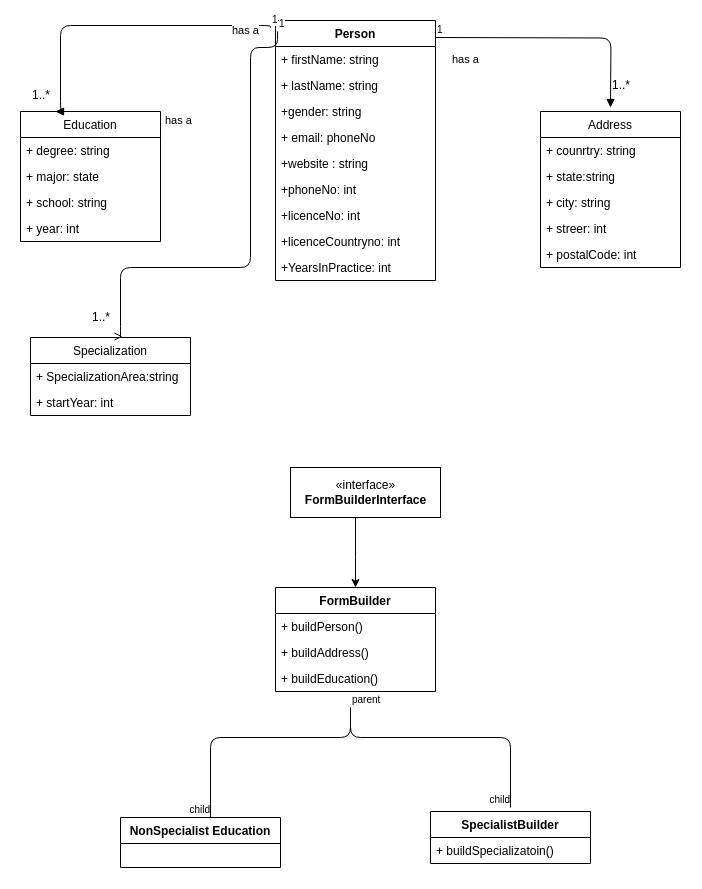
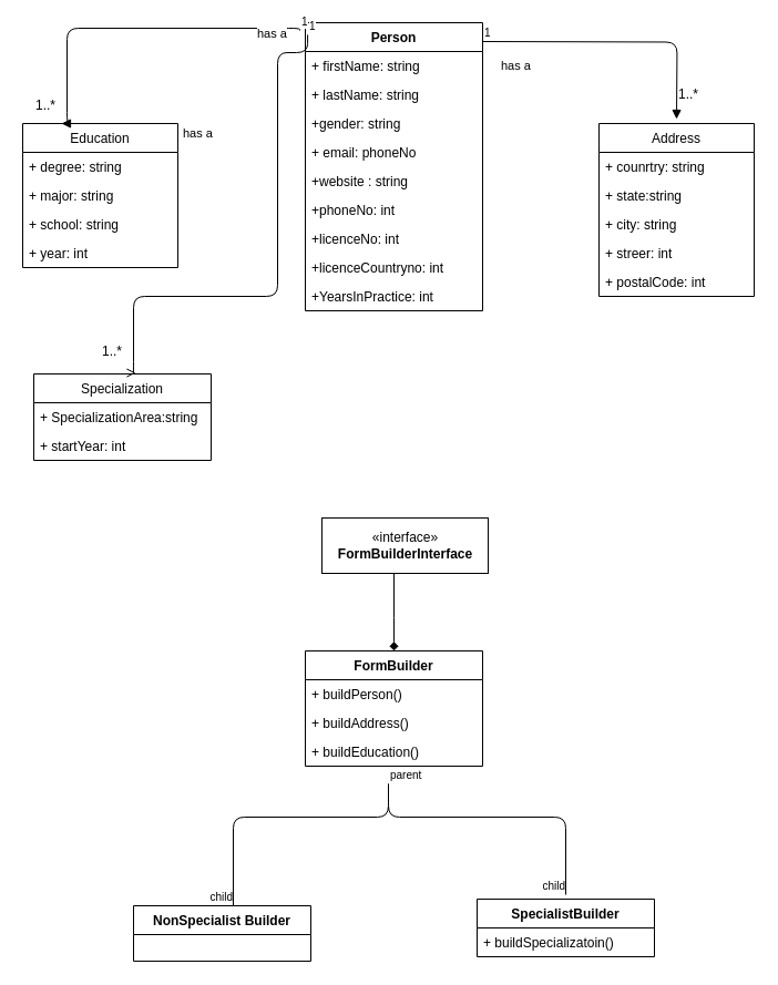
  <mxCell id="0" />
  <mxCell id="1" parent="0" />
  <mxCell id="2" value="Person" style="swimlane;fontStyle=1;align=center;verticalAlign=top;childLayout=stackLayout;horizontal=1;startSize=26;horizontalStack=0;resizeParent=1;resizeParentMax=0;resizeLast=0;collapsible=1;marginBottom=0;" vertex="1" parent="1"><mxGeometry x="275" y="20" width="160" height="260" as="geometry" /></mxCell>
  <mxCell id="3" value="+ firstName: string" style="text;strokeColor=none;fillColor=none;align=left;verticalAlign=top;spacingLeft=4;spacingRight=4;overflow=hidden;rotatable=0;points=[[0,0.5],[1,0.5]];portConstraint=eastwest;" vertex="1" parent="2"><mxGeometry y="26" width="160" height="26" as="geometry" /></mxCell>
  <mxCell id="4" value="+ lastName: string" style="text;strokeColor=none;fillColor=none;align=left;verticalAlign=top;spacingLeft=4;spacingRight=4;overflow=hidden;rotatable=0;points=[[0,0.5],[1,0.5]];portConstraint=eastwest;" vertex="1" parent="2"><mxGeometry y="52" width="160" height="26" as="geometry" /></mxCell>
  <mxCell id="5" value="+gender: string" style="text;strokeColor=none;fillColor=none;align=left;verticalAlign=top;spacingLeft=4;spacingRight=4;overflow=hidden;rotatable=0;points=[[0,0.5],[1,0.5]];portConstraint=eastwest;" vertex="1" parent="2"><mxGeometry y="78" width="160" height="26" as="geometry" /></mxCell>
  <mxCell id="6" value="+ email: phoneNo" style="text;strokeColor=none;fillColor=none;align=left;verticalAlign=top;spacingLeft=4;spacingRight=4;overflow=hidden;rotatable=0;points=[[0,0.5],[1,0.5]];portConstraint=eastwest;" vertex="1" parent="2"><mxGeometry y="104" width="160" height="26" as="geometry" /></mxCell>
  <mxCell id="7" value="+website : string" style="text;strokeColor=none;fillColor=none;align=left;verticalAlign=top;spacingLeft=4;spacingRight=4;overflow=hidden;rotatable=0;points=[[0,0.5],[1,0.5]];portConstraint=eastwest;" vertex="1" parent="2"><mxGeometry y="130" width="160" height="26" as="geometry" /></mxCell>
  <mxCell id="8" value="+phoneNo: int" style="text;strokeColor=none;fillColor=none;align=left;verticalAlign=top;spacingLeft=4;spacingRight=4;overflow=hidden;rotatable=0;points=[[0,0.5],[1,0.5]];portConstraint=eastwest;" vertex="1" parent="2"><mxGeometry y="156" width="160" height="26" as="geometry" /></mxCell>
  <mxCell id="9" value="+licenceNo: int" style="text;strokeColor=none;fillColor=none;align=left;verticalAlign=top;spacingLeft=4;spacingRight=4;overflow=hidden;rotatable=0;points=[[0,0.5],[1,0.5]];portConstraint=eastwest;" vertex="1" parent="2"><mxGeometry y="182" width="160" height="26" as="geometry" /></mxCell>
  <mxCell id="10" value="+licenceCountryno: int" style="text;strokeColor=none;fillColor=none;align=left;verticalAlign=top;spacingLeft=4;spacingRight=4;overflow=hidden;rotatable=0;points=[[0,0.5],[1,0.5]];portConstraint=eastwest;" vertex="1" parent="2"><mxGeometry y="208" width="160" height="26" as="geometry" /></mxCell>
  <mxCell id="11" value="+YearsInPractice: int" style="text;strokeColor=none;fillColor=none;align=left;verticalAlign=top;spacingLeft=4;spacingRight=4;overflow=hidden;rotatable=0;points=[[0,0.5],[1,0.5]];portConstraint=eastwest;" vertex="1" parent="2"><mxGeometry y="234" width="160" height="26" as="geometry" /></mxCell>
  <mxCell id="12" value="Education" style="swimlane;fontStyle=0;childLayout=stackLayout;horizontal=1;startSize=26;fillColor=none;horizontalStack=0;resizeParent=1;resizeParentMax=0;resizeLast=0;collapsible=1;marginBottom=0;" vertex="1" parent="1"><mxGeometry x="20" y="111" width="140" height="130" as="geometry" /></mxCell>
  <mxCell id="13" value="+ degree: string" style="text;strokeColor=none;fillColor=none;align=left;verticalAlign=top;spacingLeft=4;spacingRight=4;overflow=hidden;rotatable=0;points=[[0,0.5],[1,0.5]];portConstraint=eastwest;" vertex="1" parent="12"><mxGeometry y="26" width="140" height="26" as="geometry" /></mxCell>
- <mxCell id="14" value="+ major: state" style="text;strokeColor=none;fillColor=none;align=left;verticalAlign=top;spacingLeft=4;spacingRight=4;overflow=hidden;rotatable=0;points=[[0,0.5],[1,0.5]];portConstraint=eastwest;" vertex="1" parent="12"><mxGeometry y="52" width="140" height="26" as="geometry" /></mxCell>
+ <mxCell id="14" value="+ major: string" style="text;strokeColor=none;fillColor=none;align=left;verticalAlign=top;spacingLeft=4;spacingRight=4;overflow=hidden;rotatable=0;points=[[0,0.5],[1,0.5]];portConstraint=eastwest;" vertex="1" parent="12"><mxGeometry y="52" width="140" height="26" as="geometry" /></mxCell>
  <mxCell id="15" value="+ school: string" style="text;strokeColor=none;fillColor=none;align=left;verticalAlign=top;spacingLeft=4;spacingRight=4;overflow=hidden;rotatable=0;points=[[0,0.5],[1,0.5]];portConstraint=eastwest;" vertex="1" parent="12"><mxGeometry y="78" width="140" height="26" as="geometry" /></mxCell>
  <mxCell id="16" value="+ year: int" style="text;strokeColor=none;fillColor=none;align=left;verticalAlign=top;spacingLeft=4;spacingRight=4;overflow=hidden;rotatable=0;points=[[0,0.5],[1,0.5]];portConstraint=eastwest;" vertex="1" parent="12"><mxGeometry y="104" width="140" height="26" as="geometry" /></mxCell>
  <mxCell id="17" value="Address" style="swimlane;fontStyle=0;childLayout=stackLayout;horizontal=1;startSize=26;fillColor=none;horizontalStack=0;resizeParent=1;resizeParentMax=0;resizeLast=0;collapsible=1;marginBottom=0;" vertex="1" parent="1"><mxGeometry x="540" y="111" width="140" height="156" as="geometry" /></mxCell>
  <mxCell id="18" value="+ counrtry: string " style="text;strokeColor=none;fillColor=none;align=left;verticalAlign=top;spacingLeft=4;spacingRight=4;overflow=hidden;rotatable=0;points=[[0,0.5],[1,0.5]];portConstraint=eastwest;" vertex="1" parent="17"><mxGeometry y="26" width="140" height="26" as="geometry" /></mxCell>
  <mxCell id="19" value="+ state:string" style="text;strokeColor=none;fillColor=none;align=left;verticalAlign=top;spacingLeft=4;spacingRight=4;overflow=hidden;rotatable=0;points=[[0,0.5],[1,0.5]];portConstraint=eastwest;" vertex="1" parent="17"><mxGeometry y="52" width="140" height="26" as="geometry" /></mxCell>
  <mxCell id="20" value="+ city: string" style="text;strokeColor=none;fillColor=none;align=left;verticalAlign=top;spacingLeft=4;spacingRight=4;overflow=hidden;rotatable=0;points=[[0,0.5],[1,0.5]];portConstraint=eastwest;" vertex="1" parent="17"><mxGeometry y="78" width="140" height="26" as="geometry" /></mxCell>
  <mxCell id="21" value="+ streer: int" style="text;strokeColor=none;fillColor=none;align=left;verticalAlign=top;spacingLeft=4;spacingRight=4;overflow=hidden;rotatable=0;points=[[0,0.5],[1,0.5]];portConstraint=eastwest;" vertex="1" parent="17"><mxGeometry y="104" width="140" height="26" as="geometry" /></mxCell>
  <mxCell id="22" value="+ postalCode: int" style="text;strokeColor=none;fillColor=none;align=left;verticalAlign=top;spacingLeft=4;spacingRight=4;overflow=hidden;rotatable=0;points=[[0,0.5],[1,0.5]];portConstraint=eastwest;" vertex="1" parent="17"><mxGeometry y="130" width="140" height="26" as="geometry" /></mxCell>
  <mxCell id="23" value="Specialization" style="swimlane;fontStyle=0;childLayout=stackLayout;horizontal=1;startSize=26;fillColor=none;horizontalStack=0;resizeParent=1;resizeParentMax=0;resizeLast=0;collapsible=1;marginBottom=0;" vertex="1" parent="1"><mxGeometry x="30" y="337" width="160" height="78" as="geometry" /></mxCell>
  <mxCell id="24" value="+ SpecializationArea:string" style="text;strokeColor=none;fillColor=none;align=left;verticalAlign=top;spacingLeft=4;spacingRight=4;overflow=hidden;rotatable=0;points=[[0,0.5],[1,0.5]];portConstraint=eastwest;" vertex="1" parent="23"><mxGeometry y="26" width="160" height="26" as="geometry" /></mxCell>
  <mxCell id="25" value="+ startYear: int" style="text;strokeColor=none;fillColor=none;align=left;verticalAlign=top;spacingLeft=4;spacingRight=4;overflow=hidden;rotatable=0;points=[[0,0.5],[1,0.5]];portConstraint=eastwest;" vertex="1" parent="23"><mxGeometry y="52" width="160" height="26" as="geometry" /></mxCell>
  <mxCell id="26" value="has a" style="endArrow=block;endFill=1;html=1;edgeStyle=orthogonalEdgeStyle;align=left;verticalAlign=top;" edge="1" parent="1"><mxGeometry x="0.51" y="-160" relative="1" as="geometry"><mxPoint x="435" y="37" as="sourcePoint" /><mxPoint x="610" y="107" as="targetPoint" /><mxPoint as="offset" /></mxGeometry></mxCell>
  <mxCell id="27" value="1" style="resizable=0;html=1;align=left;verticalAlign=bottom;labelBackgroundColor=#ffffff;fontSize=10;" connectable="0" vertex="1" parent="26"><mxGeometry x="-1" relative="1" as="geometry" /></mxCell>
  <mxCell id="28" value="1..*" style="text;html=1;resizable=0;points=[];autosize=1;align=left;verticalAlign=top;spacingTop=-4;" vertex="1" parent="1"><mxGeometry x="610" y="75" width="30" height="20" as="geometry" /></mxCell>
  <mxCell id="29" value="has a" style="endArrow=block;endFill=1;html=1;edgeStyle=orthogonalEdgeStyle;align=left;verticalAlign=top;entryX=0.25;entryY=0;entryDx=0;entryDy=0;" edge="1" parent="1" target="12"><mxGeometry x="-0.723" y="-8" relative="1" as="geometry"><mxPoint x="270" y="27" as="sourcePoint" /><mxPoint x="60" y="97" as="targetPoint" /><Array as="points"><mxPoint x="270" y="25" /><mxPoint x="60" y="25" /><mxPoint x="60" y="111" /></Array><mxPoint as="offset" /></mxGeometry></mxCell>
  <mxCell id="30" value="1" style="resizable=0;html=1;align=left;verticalAlign=bottom;labelBackgroundColor=#ffffff;fontSize=10;" connectable="0" vertex="1" parent="29"><mxGeometry x="-1" relative="1" as="geometry" /></mxCell>
  <mxCell id="31" value="1..*" style="text;html=1;resizable=0;points=[];autosize=1;align=left;verticalAlign=top;spacingTop=-4;" vertex="1" parent="1"><mxGeometry x="30" y="85" width="30" height="20" as="geometry" /></mxCell>
  <mxCell id="32" value="has a" style="endArrow=open;endFill=1;html=1;edgeStyle=orthogonalEdgeStyle;align=left;verticalAlign=top;exitX=0.013;exitY=0.042;exitDx=0;exitDy=0;exitPerimeter=0;entryX=0.575;entryY=-0.013;entryDx=0;entryDy=0;entryPerimeter=0;" edge="1" parent="1" source="2" target="23"><mxGeometry x="0.51" y="-160" relative="1" as="geometry"><mxPoint x="110" y="267" as="sourcePoint" /><mxPoint x="120" y="327" as="targetPoint" /><mxPoint as="offset" /><Array as="points"><mxPoint x="277" y="47" /><mxPoint x="250" y="47" /><mxPoint x="250" y="267" /><mxPoint x="120" y="267" /><mxPoint x="120" y="336" /></Array></mxGeometry></mxCell>
  <mxCell id="33" value="1" style="resizable=0;html=1;align=left;verticalAlign=bottom;labelBackgroundColor=#ffffff;fontSize=10;" connectable="0" vertex="1" parent="32"><mxGeometry x="-1" relative="1" as="geometry" /></mxCell>
  <mxCell id="34" value="1..*" style="text;html=1;resizable=0;points=[];autosize=1;align=left;verticalAlign=top;spacingTop=-4;" vertex="1" parent="1"><mxGeometry x="90" y="307" width="30" height="20" as="geometry" /></mxCell>
- <mxCell id="35" value="" style="edgeStyle=orthogonalEdgeStyle;rounded=0;orthogonalLoop=1;jettySize=auto;html=1;entryX=0.5;entryY=0;entryDx=0;entryDy=0;" edge="1" parent="1" source="36" target="43"><mxGeometry relative="1" as="geometry"><Array as="points"><mxPoint x="355" y="557" /><mxPoint x="355" y="557" /></Array></mxGeometry></mxCell>
+ <mxCell id="35" value="" style="edgeStyle=orthogonalEdgeStyle;rounded=0;orthogonalLoop=1;jettySize=auto;html=1;entryX=0.5;entryY=0;entryDx=0;entryDy=0;endArrow=diamond;" edge="1" parent="1" source="36" target="43"><mxGeometry relative="1" as="geometry"><Array as="points"><mxPoint x="355" y="557" /><mxPoint x="355" y="557" /></Array></mxGeometry></mxCell>
  <mxCell id="36" value="«interface»&lt;br&gt;&lt;b&gt;FormBuilderInterface&lt;br&gt;&lt;/b&gt;" style="html=1;" vertex="1" parent="1"><mxGeometry x="290" y="467" width="150" height="50" as="geometry" /></mxCell>
  <mxCell id="37" value="" style="endArrow=none;html=1;edgeStyle=orthogonalEdgeStyle;" edge="1" parent="1"><mxGeometry relative="1" as="geometry"><mxPoint x="350" y="707" as="sourcePoint" /><mxPoint x="510" y="807" as="targetPoint" /><Array as="points"><mxPoint x="350" y="737" /><mxPoint x="510" y="737" /></Array></mxGeometry></mxCell>
  <mxCell id="38" value="parent" style="resizable=0;html=1;align=left;verticalAlign=bottom;labelBackgroundColor=#ffffff;fontSize=10;" connectable="0" vertex="1" parent="37"><mxGeometry x="-1" relative="1" as="geometry" /></mxCell>
  <mxCell id="39" value="child" style="resizable=0;html=1;align=right;verticalAlign=bottom;labelBackgroundColor=#ffffff;fontSize=10;" connectable="0" vertex="1" parent="37"><mxGeometry x="1" relative="1" as="geometry" /></mxCell>
  <mxCell id="40" value="" style="endArrow=none;html=1;edgeStyle=orthogonalEdgeStyle;" edge="1" parent="1"><mxGeometry relative="1" as="geometry"><mxPoint x="350" y="707" as="sourcePoint" /><mxPoint x="210" y="817" as="targetPoint" /><Array as="points"><mxPoint x="350" y="737" /><mxPoint x="210" y="737" /></Array></mxGeometry></mxCell>
  <mxCell id="41" value="parent" style="resizable=0;html=1;align=left;verticalAlign=bottom;labelBackgroundColor=#ffffff;fontSize=10;" connectable="0" vertex="1" parent="40"><mxGeometry x="-1" relative="1" as="geometry" /></mxCell>
  <mxCell id="42" value="child" style="resizable=0;html=1;align=right;verticalAlign=bottom;labelBackgroundColor=#ffffff;fontSize=10;" connectable="0" vertex="1" parent="40"><mxGeometry x="1" relative="1" as="geometry" /></mxCell>
  <mxCell id="43" value="FormBuilder" style="swimlane;fontStyle=1;align=center;verticalAlign=top;childLayout=stackLayout;horizontal=1;startSize=26;horizontalStack=0;resizeParent=1;resizeParentMax=0;resizeLast=0;collapsible=1;marginBottom=0;" vertex="1" parent="1"><mxGeometry x="275" y="587" width="160" height="104" as="geometry" /></mxCell>
  <mxCell id="44" value="+ buildPerson()" style="text;strokeColor=none;fillColor=none;align=left;verticalAlign=top;spacingLeft=4;spacingRight=4;overflow=hidden;rotatable=0;points=[[0,0.5],[1,0.5]];portConstraint=eastwest;" vertex="1" parent="43"><mxGeometry y="26" width="160" height="26" as="geometry" /></mxCell>
  <mxCell id="45" value="+ buildAddress()" style="text;strokeColor=none;fillColor=none;align=left;verticalAlign=top;spacingLeft=4;spacingRight=4;overflow=hidden;rotatable=0;points=[[0,0.5],[1,0.5]];portConstraint=eastwest;" vertex="1" parent="43"><mxGeometry y="52" width="160" height="26" as="geometry" /></mxCell>
  <mxCell id="46" value="+ buildEducation()" style="text;strokeColor=none;fillColor=none;align=left;verticalAlign=top;spacingLeft=4;spacingRight=4;overflow=hidden;rotatable=0;points=[[0,0.5],[1,0.5]];portConstraint=eastwest;" vertex="1" parent="43"><mxGeometry y="78" width="160" height="26" as="geometry" /></mxCell>
- <mxCell id="47" value="NonSpecialist Education" style="swimlane;fontStyle=1;align=center;verticalAlign=top;childLayout=stackLayout;horizontal=1;startSize=26;horizontalStack=0;resizeParent=1;resizeParentMax=0;resizeLast=0;collapsible=1;marginBottom=0;" vertex="1" parent="1"><mxGeometry x="120" y="817" width="160" height="50" as="geometry" /></mxCell>
+ <mxCell id="47" value="NonSpecialist Builder" style="swimlane;fontStyle=1;align=center;verticalAlign=top;childLayout=stackLayout;horizontal=1;startSize=26;horizontalStack=0;resizeParent=1;resizeParentMax=0;resizeLast=0;collapsible=1;marginBottom=0;" vertex="1" parent="1"><mxGeometry x="120" y="817" width="160" height="50" as="geometry" /></mxCell>
  <mxCell id="48" value="SpecialistBuilder" style="swimlane;fontStyle=1;align=center;verticalAlign=top;childLayout=stackLayout;horizontal=1;startSize=26;horizontalStack=0;resizeParent=1;resizeParentMax=0;resizeLast=0;collapsible=1;marginBottom=0;" vertex="1" parent="1"><mxGeometry x="430" y="811" width="160" height="52" as="geometry" /></mxCell>
  <mxCell id="49" value="+ buildSpecializatoin()" style="text;strokeColor=none;fillColor=none;align=left;verticalAlign=top;spacingLeft=4;spacingRight=4;overflow=hidden;rotatable=0;points=[[0,0.5],[1,0.5]];portConstraint=eastwest;" vertex="1" parent="48"><mxGeometry y="26" width="160" height="26" as="geometry" /></mxCell>
